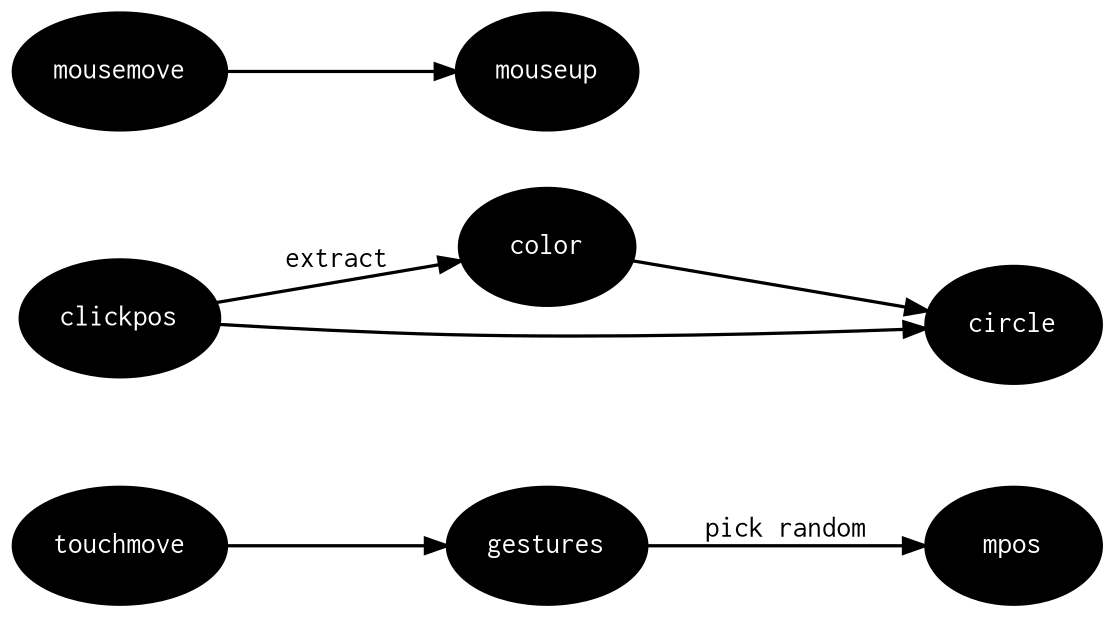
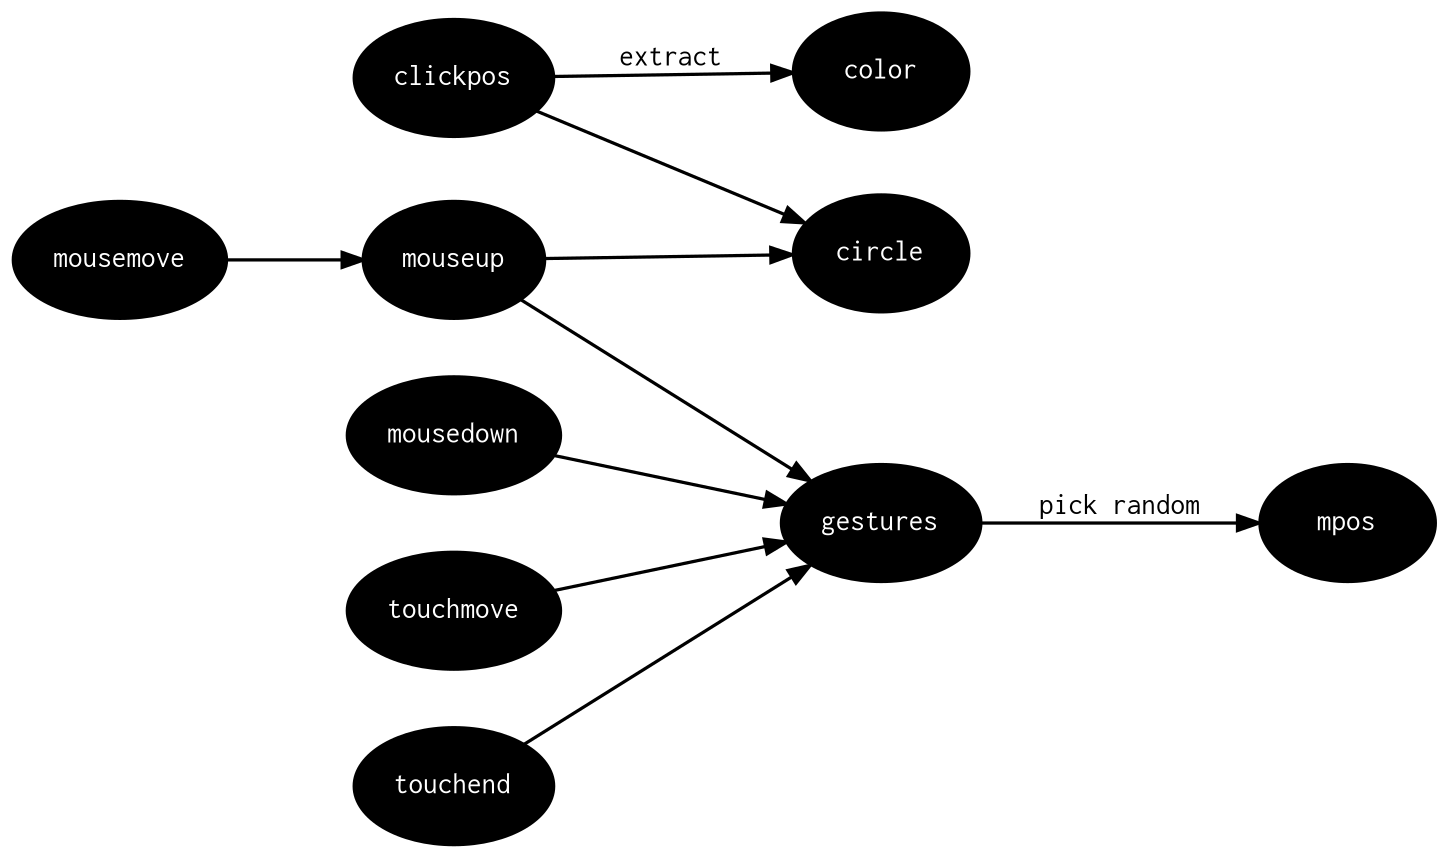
  digraph {
    rankdir=LR
    node [color=black fontcolor=white fontname=Inconsolata fontsize=9 style=filled]
    edge [arrowsize=0.66 fontname=Inconsolata fontsize=9]
+   mousedown
    gestures
    mpos
    clickpos
    color
    circle
    mousemove
    mouseup
    touchmove
+   touchend
+   mousedown -> gestures
    gestures -> mpos [label="pick random"]
    clickpos -> color [label=extract]
    clickpos -> circle
-   color -> circle
+   mouseup -> circle
    mousemove -> mouseup
+   mouseup -> gestures
    touchmove -> gestures
+   touchend -> gestures
  }
